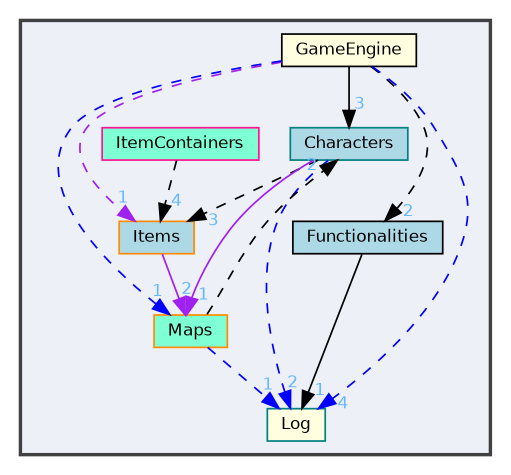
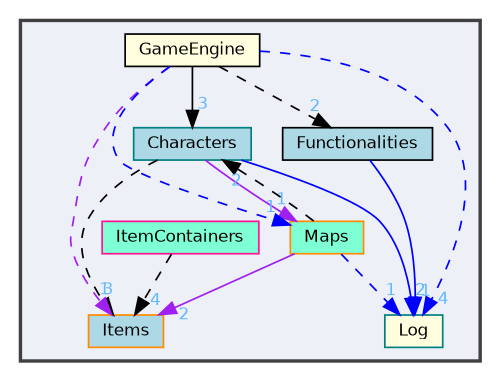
  digraph {
    compound=true
    node [color=teal fillcolor=lightblue fontname=Helvetica fontsize=10 shape=box style=filled]
    edge [color=black fontcolor=steelblue1 fontname=Helvetica fontsize=10 headlabel=1 labeldistance=1.5 labelfontname=Helvetica labelfontsize=10 style=dashed]
    n1 [height=0.2 label=Characters width=0.4]
    n2 [color=black height=0.2 label=Functionalities width=0.4]
    n3 [color=black fillcolor=lightyellow height=0.2 label=GameEngine width=0.4]
    n4 [color=deeppink fillcolor=aquamarine height=0.2 label=ItemContainers width=0.4]
    n5 [color=darkorange height=0.2 label=Items width=0.4]
    n6 [fillcolor=lightyellow height=0.2 label=Log width=0.4]
    n7 [color=darkorange fillcolor=aquamarine height=0.2 label=Maps width=0.4]
    subgraph cluster_1 {
      bgcolor="#edf0f7"
      fontname=Helvetica
      fontsize=10
      pencolor=grey25
      style="filled,bold"
      n1
      n2
      n3
      n4
      n5
      n6
      n7
    }
    n1 -> n5 [headlabel=3]
-   n1 -> n6 [color=blue headlabel=2]
+   n1 -> n6 [color=blue headlabel=2 style=solid]
    n1 -> n7 [color=purple style=solid]
-   n2 -> n6 [style=solid]
+   n2 -> n6 [color=blue style=solid]
    n3 -> n1 [headlabel=3 style=solid]
    n3 -> n2 [headlabel=2]
    n3 -> n5 [color=purple]
    n3 -> n6 [color=blue headlabel=4]
    n3 -> n7 [color=blue]
    n4 -> n5 [headlabel=4]
    n7 -> n1 [headlabel=2]
-   n5 -> n7 [color=purple headlabel=2 style=solid]
+   n7 -> n5 [color=purple headlabel=2 style=solid]
    n7 -> n6 [color=blue]
  }
